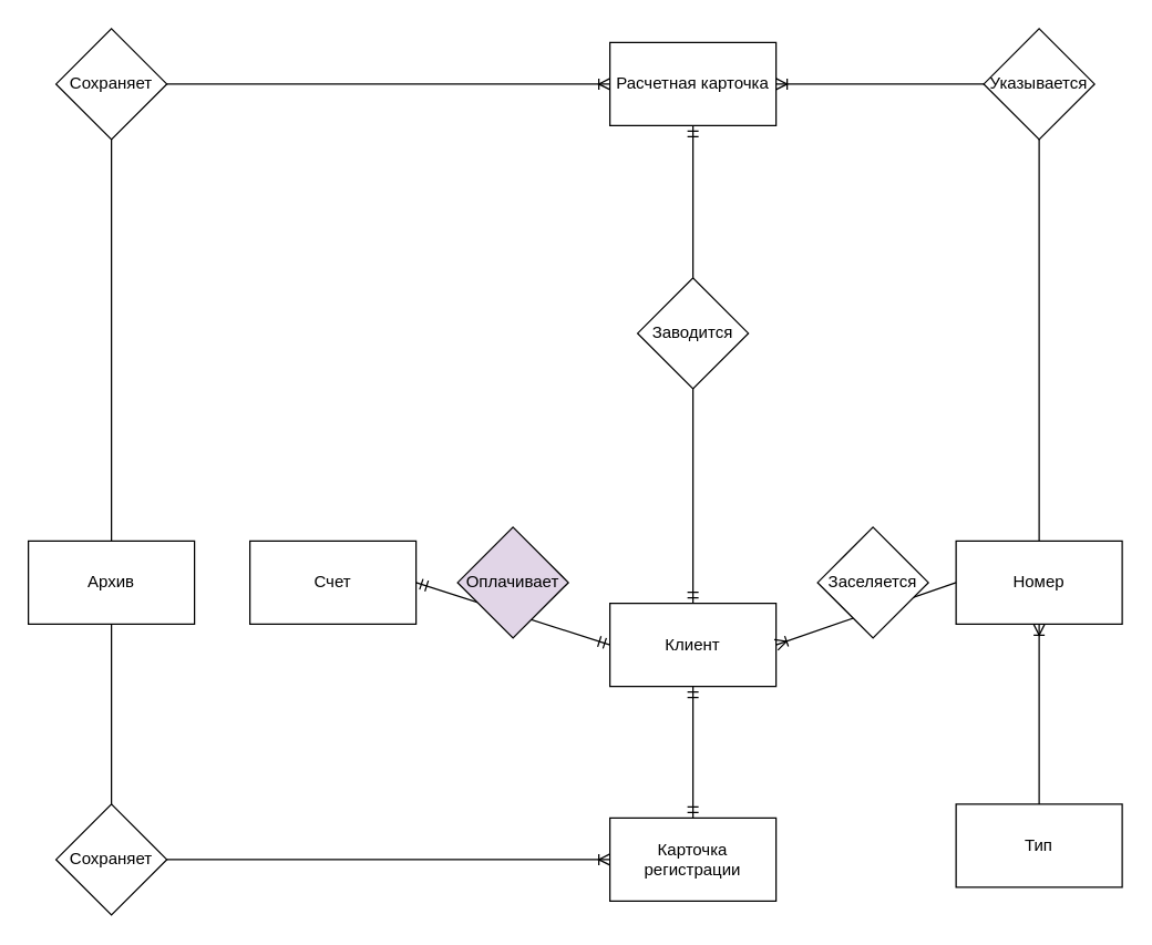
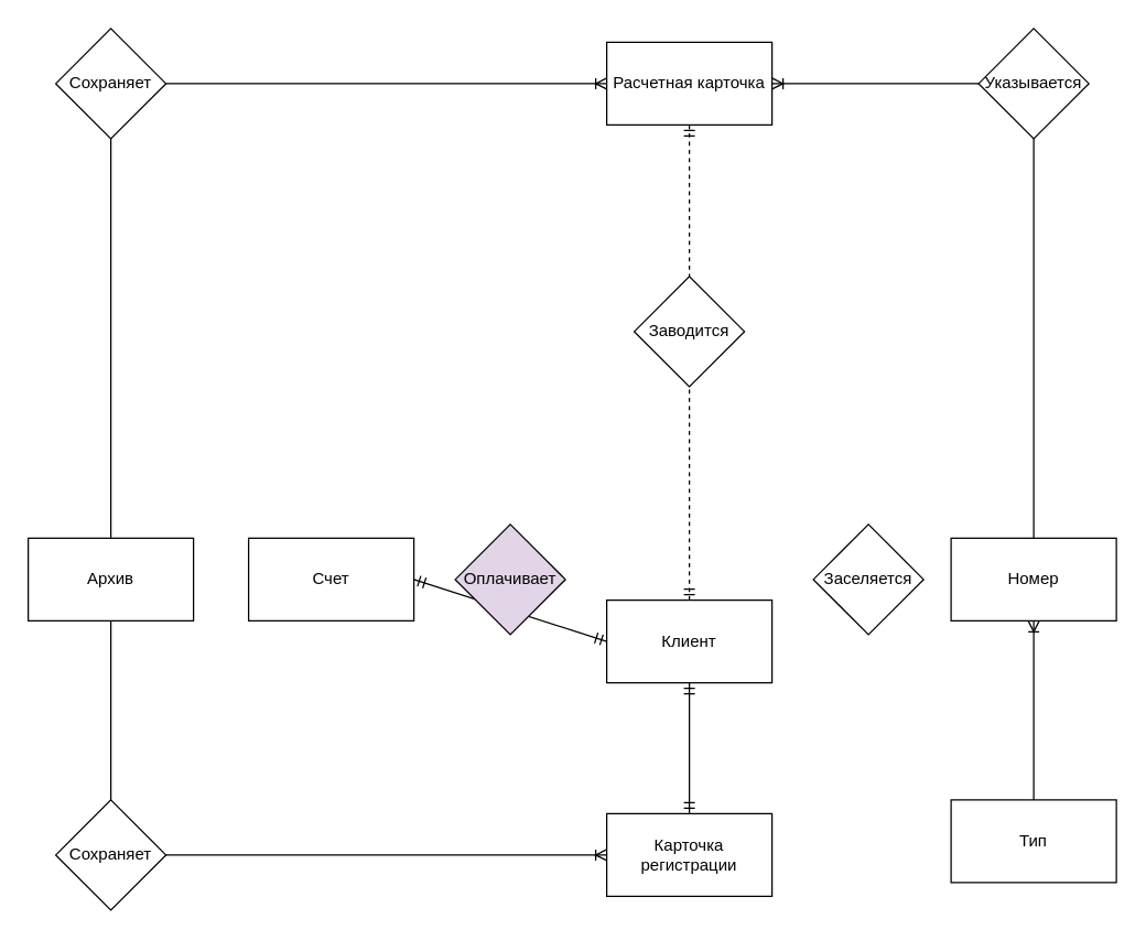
  <mxCell id="0" />
  <mxCell id="1" parent="0" />
  <mxCell id="2" value="Архив&lt;br&gt;" style="rounded=0;whiteSpace=wrap;html=1;" vertex="1" parent="1"><mxGeometry x="20" y="390" width="120" height="60" as="geometry" /></mxCell>
  <mxCell id="3" value="Расчетная карточка" style="rounded=0;whiteSpace=wrap;html=1;" vertex="1" parent="1"><mxGeometry x="440" y="30" width="120" height="60" as="geometry" /></mxCell>
  <mxCell id="4" value="Клиент" style="rounded=0;whiteSpace=wrap;html=1;" vertex="1" parent="1"><mxGeometry x="440" y="435" width="120" height="60" as="geometry" /></mxCell>
  <mxCell id="5" value="Счет" style="rounded=0;whiteSpace=wrap;html=1;" vertex="1" parent="1"><mxGeometry x="180" y="390" width="120" height="60" as="geometry" /></mxCell>
  <mxCell id="6" value="Номер" style="rounded=0;whiteSpace=wrap;html=1;" vertex="1" parent="1"><mxGeometry x="690" y="390" width="120" height="60" as="geometry" /></mxCell>
  <mxCell id="7" value="Тип" style="rounded=0;whiteSpace=wrap;html=1;" vertex="1" parent="1"><mxGeometry x="690" y="580" width="120" height="60" as="geometry" /></mxCell>
  <mxCell id="8" value="Карточка регистрации" style="rounded=0;whiteSpace=wrap;html=1;" vertex="1" parent="1"><mxGeometry x="440" y="590" width="120" height="60" as="geometry" /></mxCell>
  <mxCell id="9" value="" style="fontSize=12;html=1;endArrow=ERoneToMany;entryX=0.5;entryY=1;entryDx=0;entryDy=0;exitX=0.5;exitY=0;exitDx=0;exitDy=0;shadow=0;comic=0;" edge="1" parent="1" source="7" target="6"><mxGeometry width="100" height="100" relative="1" as="geometry"><mxPoint x="530" y="570" as="sourcePoint" /><mxPoint x="630" y="470" as="targetPoint" /></mxGeometry></mxCell>
  <mxCell id="10" value="" style="fontSize=12;html=1;endArrow=ERoneToMany;shadow=0;entryX=1;entryY=0.5;entryDx=0;entryDy=0;exitX=0.5;exitY=0;exitDx=0;exitDy=0;edgeStyle=orthogonalEdgeStyle;" edge="1" parent="1" source="6" target="3"><mxGeometry width="100" height="100" relative="1" as="geometry"><mxPoint x="500" y="290" as="sourcePoint" /><mxPoint x="600" y="190" as="targetPoint" /></mxGeometry></mxCell>
- <mxCell id="11" value="" style="fontSize=12;html=1;endArrow=ERmandOne;startArrow=ERmandOne;shadow=0;entryX=0.5;entryY=1;entryDx=0;entryDy=0;exitX=0.5;exitY=0;exitDx=0;exitDy=0;" edge="1" parent="1" source="4" target="3"><mxGeometry width="100" height="100" relative="1" as="geometry"><mxPoint x="360" y="290" as="sourcePoint" /><mxPoint x="460" y="190" as="targetPoint" /></mxGeometry></mxCell>
+ <mxCell id="11" value="" style="fontSize=12;html=1;endArrow=ERmandOne;startArrow=ERmandOne;shadow=0;entryX=0.5;entryY=1;entryDx=0;entryDy=0;exitX=0.5;exitY=0;exitDx=0;exitDy=0;dashed=1;" edge="1" parent="1" source="4" target="3"><mxGeometry width="100" height="100" relative="1" as="geometry"><mxPoint x="360" y="290" as="sourcePoint" /><mxPoint x="460" y="190" as="targetPoint" /></mxGeometry></mxCell>
  <mxCell id="12" value="" style="edgeStyle=orthogonalEdgeStyle;fontSize=12;html=1;endArrow=ERoneToMany;shadow=0;entryX=0;entryY=0.5;entryDx=0;entryDy=0;exitX=0.5;exitY=0;exitDx=0;exitDy=0;" edge="1" parent="1" source="2" target="3"><mxGeometry width="100" height="100" relative="1" as="geometry"><mxPoint x="110" y="280" as="sourcePoint" /><mxPoint x="210" y="180" as="targetPoint" /></mxGeometry></mxCell>
  <mxCell id="13" value="" style="fontSize=12;html=1;endArrow=ERmandOne;startArrow=ERmandOne;shadow=0;entryX=0;entryY=0.5;entryDx=0;entryDy=0;exitX=1;exitY=0.5;exitDx=0;exitDy=0;" edge="1" parent="1" source="5" target="4"><mxGeometry width="100" height="100" relative="1" as="geometry"><mxPoint x="210" y="590" as="sourcePoint" /><mxPoint x="310" y="490" as="targetPoint" /></mxGeometry></mxCell>
- <mxCell id="14" value="" style="fontSize=12;html=1;endArrow=ERoneToMany;shadow=0;entryX=1;entryY=0.5;entryDx=0;entryDy=0;exitX=0;exitY=0.5;exitDx=0;exitDy=0;" edge="1" parent="1" source="6" target="4"><mxGeometry width="100" height="100" relative="1" as="geometry"><mxPoint x="470" y="560" as="sourcePoint" /><mxPoint x="570" y="460" as="targetPoint" /></mxGeometry></mxCell>
  <mxCell id="15" value="" style="edgeStyle=orthogonalEdgeStyle;fontSize=12;html=1;endArrow=ERoneToMany;shadow=0;entryX=0;entryY=0.5;entryDx=0;entryDy=0;exitX=0.5;exitY=1;exitDx=0;exitDy=0;" edge="1" parent="1" source="2" target="8"><mxGeometry width="100" height="100" relative="1" as="geometry"><mxPoint x="110" y="640" as="sourcePoint" /><mxPoint x="210" y="540" as="targetPoint" /></mxGeometry></mxCell>
  <mxCell id="16" value="" style="fontSize=12;html=1;endArrow=ERmandOne;startArrow=ERmandOne;shadow=0;entryX=0.5;entryY=1;entryDx=0;entryDy=0;exitX=0.5;exitY=0;exitDx=0;exitDy=0;" edge="1" parent="1" source="8" target="4"><mxGeometry width="100" height="100" relative="1" as="geometry"><mxPoint x="330" y="580" as="sourcePoint" /><mxPoint x="430" y="480" as="targetPoint" /></mxGeometry></mxCell>
  <mxCell id="17" value="Сохраняет" style="rhombus;whiteSpace=wrap;html=1;" vertex="1" parent="1"><mxGeometry x="40" y="20" width="80" height="80" as="geometry" /></mxCell>
  <mxCell id="18" value="Сохраняет" style="rhombus;whiteSpace=wrap;html=1;" vertex="1" parent="1"><mxGeometry x="40" y="580" width="80" height="80" as="geometry" /></mxCell>
  <mxCell id="19" value="Оплачивает" style="rhombus;whiteSpace=wrap;html=1;fillColor=#e1d5e7;" vertex="1" parent="1"><mxGeometry x="330" y="380" width="80" height="80" as="geometry" /></mxCell>
  <mxCell id="20" value="Заводится" style="rhombus;whiteSpace=wrap;html=1;" vertex="1" parent="1"><mxGeometry x="460" y="200" width="80" height="80" as="geometry" /></mxCell>
  <mxCell id="21" value="Указывается" style="rhombus;whiteSpace=wrap;html=1;" vertex="1" parent="1"><mxGeometry x="710" y="20" width="80" height="80" as="geometry" /></mxCell>
  <mxCell id="22" value="Заселяется" style="rhombus;whiteSpace=wrap;html=1;" vertex="1" parent="1"><mxGeometry x="590" y="380" width="80" height="80" as="geometry" /></mxCell>
